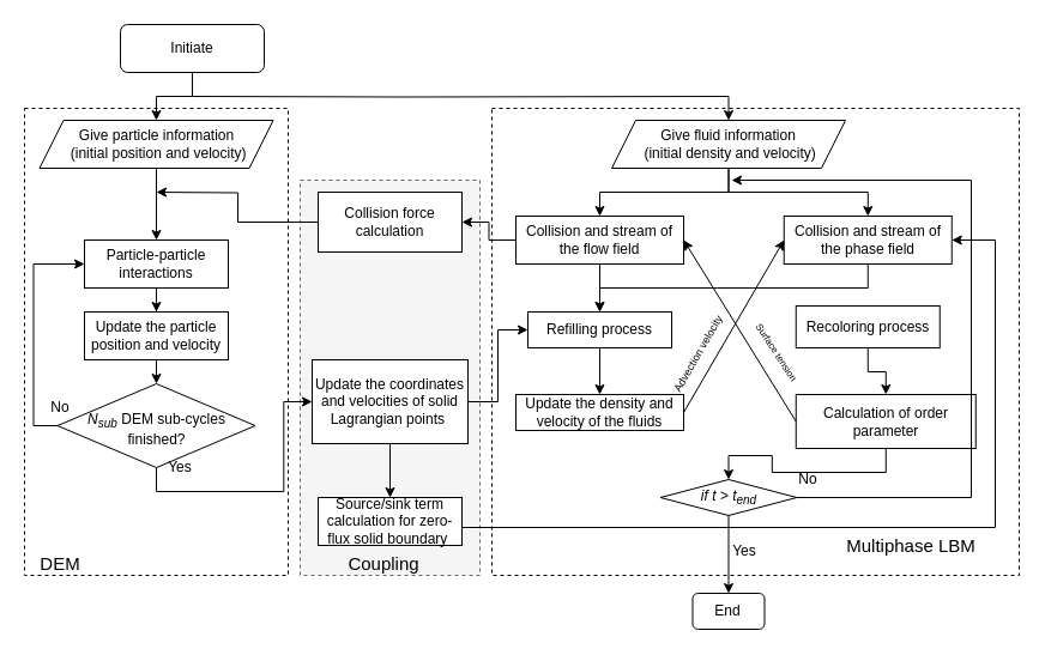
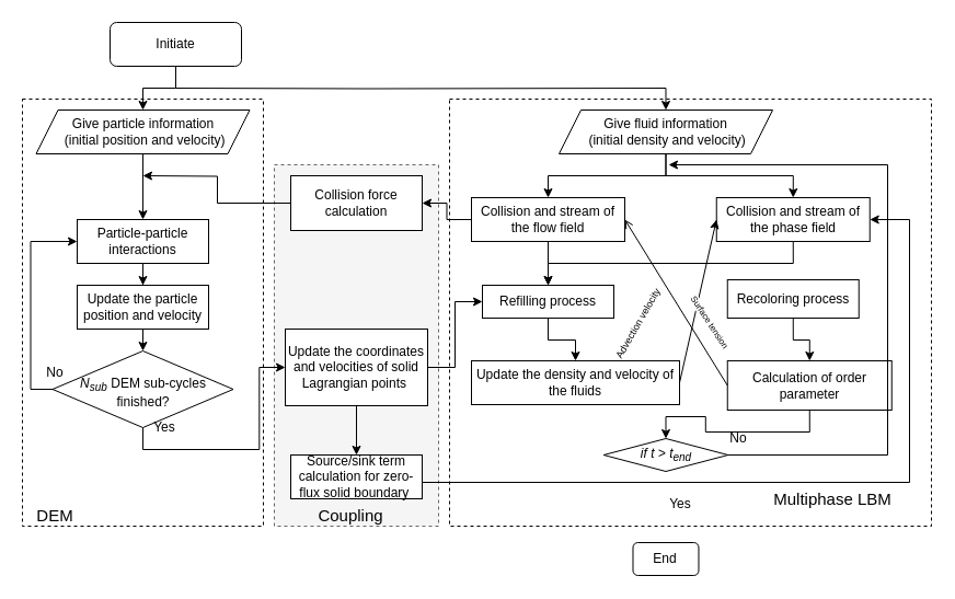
  <mxCell id="0" />
  <mxCell id="1" parent="0" />
  <mxCell id="2" value="" style="rounded=0;whiteSpace=wrap;html=1;dashed=1;fillColor=none;" vertex="1" parent="1"><mxGeometry x="410" y="90" width="440" height="390" as="geometry" /></mxCell>
  <mxCell id="3" value="" style="rounded=0;whiteSpace=wrap;html=1;dashed=1;fillColor=none;" vertex="1" parent="1"><mxGeometry x="20" y="90" width="220" height="390" as="geometry" /></mxCell>
  <mxCell id="4" value="" style="rounded=0;whiteSpace=wrap;html=1;dashed=1;fillColor=#f5f5f5;strokeColor=#666666;fontColor=#333333;" vertex="1" parent="1"><mxGeometry x="250" y="150" width="150" height="330" as="geometry" /></mxCell>
  <mxCell id="5" style="edgeStyle=orthogonalEdgeStyle;rounded=0;orthogonalLoop=1;jettySize=auto;html=1;entryX=0.5;entryY=0;entryDx=0;entryDy=0;" edge="1" parent="1" target="12"><mxGeometry relative="1" as="geometry"><mxPoint x="160" y="80" as="sourcePoint" /></mxGeometry></mxCell>
  <mxCell id="6" style="edgeStyle=orthogonalEdgeStyle;rounded=0;orthogonalLoop=1;jettySize=auto;html=1;exitX=0.5;exitY=1;exitDx=0;exitDy=0;entryX=0.5;entryY=0;entryDx=0;entryDy=0;" edge="1" parent="1" source="7" target="9"><mxGeometry relative="1" as="geometry" /></mxCell>
  <mxCell id="7" value="Initiate" style="rounded=1;whiteSpace=wrap;html=1;fontSize=12;glass=0;strokeWidth=1;shadow=0;" parent="1" vertex="1"><mxGeometry x="100" y="20" width="120" height="40" as="geometry" /></mxCell>
  <mxCell id="8" style="edgeStyle=orthogonalEdgeStyle;rounded=0;orthogonalLoop=1;jettySize=auto;html=1;exitX=0.5;exitY=1;exitDx=0;exitDy=0;entryX=0.5;entryY=0;entryDx=0;entryDy=0;" edge="1" parent="1" source="9" target="16"><mxGeometry relative="1" as="geometry" /></mxCell>
  <mxCell id="9" value="Give particle information&lt;br&gt;&amp;nbsp;(initial position and velocity)" style="shape=parallelogram;perimeter=parallelogramPerimeter;whiteSpace=wrap;html=1;fixedSize=1;" vertex="1" parent="1"><mxGeometry x="32.5" y="100" width="195" height="40" as="geometry" /></mxCell>
  <mxCell id="10" style="edgeStyle=orthogonalEdgeStyle;rounded=0;orthogonalLoop=1;jettySize=auto;html=1;exitX=0.5;exitY=1;exitDx=0;exitDy=0;entryX=0.5;entryY=0;entryDx=0;entryDy=0;" edge="1" parent="1" source="12" target="32"><mxGeometry relative="1" as="geometry" /></mxCell>
  <mxCell id="11" style="edgeStyle=orthogonalEdgeStyle;rounded=0;orthogonalLoop=1;jettySize=auto;html=1;exitX=0.5;exitY=1;exitDx=0;exitDy=0;entryX=0.5;entryY=0;entryDx=0;entryDy=0;" edge="1" parent="1" source="12" target="36"><mxGeometry relative="1" as="geometry" /></mxCell>
  <mxCell id="12" value="Give fluid information&lt;br&gt;&amp;nbsp;(initial density and velocity)" style="shape=parallelogram;perimeter=parallelogramPerimeter;whiteSpace=wrap;html=1;fixedSize=1;" vertex="1" parent="1"><mxGeometry x="510" y="100" width="195" height="40" as="geometry" /></mxCell>
  <mxCell id="13" style="edgeStyle=orthogonalEdgeStyle;rounded=0;orthogonalLoop=1;jettySize=auto;html=1;exitX=0.5;exitY=1;exitDx=0;exitDy=0;entryX=0.5;entryY=0;entryDx=0;entryDy=0;" edge="1" parent="1" source="14" target="22"><mxGeometry relative="1" as="geometry" /></mxCell>
  <mxCell id="14" value="Update the particle position and velocity" style="rounded=0;whiteSpace=wrap;html=1;" vertex="1" parent="1"><mxGeometry x="70" y="260" width="120" height="40" as="geometry" /></mxCell>
  <mxCell id="15" style="edgeStyle=orthogonalEdgeStyle;rounded=0;orthogonalLoop=1;jettySize=auto;html=1;exitX=0.5;exitY=1;exitDx=0;exitDy=0;" edge="1" parent="1" source="16" target="14"><mxGeometry relative="1" as="geometry" /></mxCell>
  <mxCell id="16" value="Particle-particle interactions" style="rounded=0;whiteSpace=wrap;html=1;" vertex="1" parent="1"><mxGeometry x="70" y="200" width="120" height="40" as="geometry" /></mxCell>
  <mxCell id="17" value="DEM" style="text;html=1;strokeColor=none;fillColor=none;align=center;verticalAlign=middle;whiteSpace=wrap;rounded=0;dashed=1;fontSize=15;" vertex="1" parent="1"><mxGeometry x="30" y="460" width="40" height="20" as="geometry" /></mxCell>
  <mxCell id="18" value="Multiphase LBM" style="text;html=1;strokeColor=none;fillColor=none;align=center;verticalAlign=middle;whiteSpace=wrap;rounded=0;dashed=1;fontSize=15;" vertex="1" parent="1"><mxGeometry x="705" y="445" width="110" height="20" as="geometry" /></mxCell>
  <mxCell id="19" value="Coupling" style="text;html=1;strokeColor=none;fillColor=none;align=center;verticalAlign=middle;whiteSpace=wrap;rounded=0;dashed=1;fontSize=15;" vertex="1" parent="1"><mxGeometry x="300" y="460" width="40" height="20" as="geometry" /></mxCell>
  <mxCell id="20" style="edgeStyle=orthogonalEdgeStyle;rounded=0;orthogonalLoop=1;jettySize=auto;html=1;exitX=0;exitY=0.5;exitDx=0;exitDy=0;entryX=0;entryY=0.5;entryDx=0;entryDy=0;" edge="1" parent="1" source="22" target="16"><mxGeometry relative="1" as="geometry" /></mxCell>
  <mxCell id="21" style="edgeStyle=orthogonalEdgeStyle;rounded=0;orthogonalLoop=1;jettySize=auto;html=1;exitX=0.5;exitY=1;exitDx=0;exitDy=0;entryX=0;entryY=0.5;entryDx=0;entryDy=0;" edge="1" parent="1" source="22" target="27"><mxGeometry relative="1" as="geometry" /></mxCell>
  <mxCell id="22" value="&lt;i&gt;N&lt;sub&gt;sub&lt;/sub&gt;&lt;/i&gt; DEM sub-cycles finished?" style="rhombus;whiteSpace=wrap;html=1;spacingTop=5;" vertex="1" parent="1"><mxGeometry x="47.5" y="320" width="165" height="70" as="geometry" /></mxCell>
  <mxCell id="23" style="edgeStyle=orthogonalEdgeStyle;rounded=0;orthogonalLoop=1;jettySize=auto;html=1;exitX=0;exitY=0.5;exitDx=0;exitDy=0;" edge="1" parent="1" source="24"><mxGeometry relative="1" as="geometry"><mxPoint x="130" y="160" as="targetPoint" /></mxGeometry></mxCell>
  <mxCell id="24" value="Collision force calculation" style="rounded=0;whiteSpace=wrap;html=1;" vertex="1" parent="1"><mxGeometry x="265" y="160" width="120" height="50" as="geometry" /></mxCell>
  <mxCell id="25" style="edgeStyle=orthogonalEdgeStyle;rounded=0;orthogonalLoop=1;jettySize=auto;html=1;exitX=0.5;exitY=1;exitDx=0;exitDy=0;entryX=0.5;entryY=0;entryDx=0;entryDy=0;" edge="1" parent="1" source="27" target="42"><mxGeometry relative="1" as="geometry" /></mxCell>
  <mxCell id="26" style="edgeStyle=orthogonalEdgeStyle;rounded=0;orthogonalLoop=1;jettySize=auto;html=1;exitX=1;exitY=0.5;exitDx=0;exitDy=0;entryX=0;entryY=0.5;entryDx=0;entryDy=0;" edge="1" parent="1" source="27" target="34"><mxGeometry relative="1" as="geometry" /></mxCell>
  <mxCell id="27" value="Update the coordinates and velocities of solid Lagrangian points&amp;nbsp;" style="rounded=0;whiteSpace=wrap;html=1;" vertex="1" parent="1"><mxGeometry x="260" y="300" width="130" height="70" as="geometry" /></mxCell>
  <mxCell id="28" value="Yes" style="text;html=1;strokeColor=none;fillColor=none;align=center;verticalAlign=middle;whiteSpace=wrap;rounded=0;" vertex="1" parent="1"><mxGeometry x="130" y="380" width="40" height="20" as="geometry" /></mxCell>
  <mxCell id="29" value="No" style="text;html=1;strokeColor=none;fillColor=none;align=center;verticalAlign=middle;whiteSpace=wrap;rounded=0;" vertex="1" parent="1"><mxGeometry x="30" y="330" width="40" height="20" as="geometry" /></mxCell>
  <mxCell id="30" style="edgeStyle=orthogonalEdgeStyle;rounded=0;orthogonalLoop=1;jettySize=auto;html=1;exitX=0;exitY=0.5;exitDx=0;exitDy=0;entryX=1;entryY=0.5;entryDx=0;entryDy=0;" edge="1" parent="1" source="32" target="24"><mxGeometry relative="1" as="geometry" /></mxCell>
  <mxCell id="31" style="edgeStyle=orthogonalEdgeStyle;rounded=0;orthogonalLoop=1;jettySize=auto;html=1;exitX=0.5;exitY=1;exitDx=0;exitDy=0;entryX=0.5;entryY=0;entryDx=0;entryDy=0;" edge="1" parent="1" source="32" target="34"><mxGeometry relative="1" as="geometry" /></mxCell>
  <mxCell id="32" value="Collision and stream of the flow field" style="rounded=0;whiteSpace=wrap;html=1;" vertex="1" parent="1"><mxGeometry x="430" y="180" width="140" height="40" as="geometry" /></mxCell>
  <mxCell id="33" style="edgeStyle=orthogonalEdgeStyle;rounded=0;orthogonalLoop=1;jettySize=auto;html=1;exitX=0.5;exitY=1;exitDx=0;exitDy=0;" edge="1" parent="1" source="34" target="43"><mxGeometry relative="1" as="geometry" /></mxCell>
  <mxCell id="34" value="Refilling process" style="rounded=0;whiteSpace=wrap;html=1;" vertex="1" parent="1"><mxGeometry x="440" y="260" width="120" height="30" as="geometry" /></mxCell>
  <mxCell id="35" style="edgeStyle=orthogonalEdgeStyle;rounded=0;orthogonalLoop=1;jettySize=auto;html=1;exitX=0.5;exitY=1;exitDx=0;exitDy=0;" edge="1" parent="1" source="36" target="34"><mxGeometry relative="1" as="geometry" /></mxCell>
  <mxCell id="36" value="Collision and stream of the phase field" style="rounded=0;whiteSpace=wrap;html=1;" vertex="1" parent="1"><mxGeometry x="653.75" y="180" width="140" height="40" as="geometry" /></mxCell>
  <mxCell id="37" style="edgeStyle=orthogonalEdgeStyle;rounded=0;orthogonalLoop=1;jettySize=auto;html=1;exitX=0.5;exitY=1;exitDx=0;exitDy=0;entryX=0.5;entryY=0;entryDx=0;entryDy=0;" edge="1" parent="1" source="38" target="40"><mxGeometry relative="1" as="geometry" /></mxCell>
  <mxCell id="38" value="Recoloring process" style="rounded=0;whiteSpace=wrap;html=1;" vertex="1" parent="1"><mxGeometry x="663.75" y="255" width="120" height="35" as="geometry" /></mxCell>
  <mxCell id="39" style="edgeStyle=orthogonalEdgeStyle;rounded=0;orthogonalLoop=1;jettySize=auto;html=1;exitX=0.5;exitY=1;exitDx=0;exitDy=0;entryX=0.5;entryY=0;entryDx=0;entryDy=0;" edge="1" parent="1" source="40" target="46"><mxGeometry relative="1" as="geometry" /></mxCell>
  <mxCell id="40" value="Calculation of order parameter" style="rounded=0;whiteSpace=wrap;html=1;" vertex="1" parent="1"><mxGeometry x="663.75" y="329" width="150" height="45" as="geometry" /></mxCell>
  <mxCell id="41" style="edgeStyle=orthogonalEdgeStyle;rounded=0;orthogonalLoop=1;jettySize=auto;html=1;exitX=1;exitY=0.5;exitDx=0;exitDy=0;entryX=1;entryY=0.5;entryDx=0;entryDy=0;" edge="1" parent="1" source="42" target="36"><mxGeometry relative="1" as="geometry"><Array as="points"><mxPoint x="830" y="440" /><mxPoint x="830" y="200" /></Array></mxGeometry></mxCell>
  <mxCell id="42" value="Source/sink term calculation for zero-flux solid boundary&amp;nbsp;" style="rounded=0;whiteSpace=wrap;html=1;" vertex="1" parent="1"><mxGeometry x="265" y="415" width="120" height="40" as="geometry" /></mxCell>
- <mxCell id="43" value="Update the density and velocity of the fluids" style="rounded=0;whiteSpace=wrap;html=1;" vertex="1" parent="1"><mxGeometry x="430" y="329" width="140" height="30" as="geometry" /></mxCell>
- <mxCell id="44" style="edgeStyle=orthogonalEdgeStyle;rounded=0;orthogonalLoop=1;jettySize=auto;html=1;exitX=0.5;exitY=1;exitDx=0;exitDy=0;entryX=0.5;entryY=0;entryDx=0;entryDy=0;" edge="1" parent="1" source="46" target="47"><mxGeometry relative="1" as="geometry" /></mxCell>
+ <mxCell id="43" value="Update the density and velocity of the fluids" style="rounded=0;whiteSpace=wrap;html=1;" vertex="1" parent="1"><mxGeometry x="430" y="329" width="190" height="40" as="geometry" /></mxCell>
  <mxCell id="45" style="edgeStyle=orthogonalEdgeStyle;rounded=0;orthogonalLoop=1;jettySize=auto;html=1;exitX=1;exitY=0.5;exitDx=0;exitDy=0;" edge="1" parent="1" source="46"><mxGeometry relative="1" as="geometry"><mxPoint x="610" y="150" as="targetPoint" /><Array as="points"><mxPoint x="810" y="415" /><mxPoint x="810" y="150" /></Array></mxGeometry></mxCell>
  <mxCell id="46" value="&lt;i&gt;if t &amp;gt; t&lt;sub&gt;end&lt;/sub&gt;&lt;/i&gt;" style="rhombus;whiteSpace=wrap;html=1;spacingTop=-1;" vertex="1" parent="1"><mxGeometry x="550.63" y="400" width="113.75" height="30" as="geometry" /></mxCell>
  <mxCell id="47" value="End" style="rounded=1;whiteSpace=wrap;html=1;" vertex="1" parent="1"><mxGeometry x="577.49" y="495" width="60" height="30" as="geometry" /></mxCell>
  <mxCell id="48" value="Yes" style="text;html=1;strokeColor=none;fillColor=none;align=center;verticalAlign=middle;whiteSpace=wrap;rounded=0;" vertex="1" parent="1"><mxGeometry x="601.25" y="450" width="40" height="20" as="geometry" /></mxCell>
  <mxCell id="49" value="No" style="text;html=1;strokeColor=none;fillColor=none;align=center;verticalAlign=middle;whiteSpace=wrap;rounded=0;" vertex="1" parent="1"><mxGeometry x="653.75" y="390" width="40" height="20" as="geometry" /></mxCell>
  <mxCell id="50" value="" style="endArrow=classic;html=1;entryX=0;entryY=0.5;entryDx=0;entryDy=0;exitX=1;exitY=0.5;exitDx=0;exitDy=0;" edge="1" parent="1" source="43" target="36"><mxGeometry width="50" height="50" relative="1" as="geometry"><mxPoint x="570" y="335" as="sourcePoint" /><mxPoint x="620" y="290" as="targetPoint" /></mxGeometry></mxCell>
- <mxCell id="51" value="" style="endArrow=classic;html=1;exitX=0;exitY=0.5;exitDx=0;exitDy=0;entryX=1;entryY=0.5;entryDx=0;entryDy=0;" edge="1" parent="1" source="40" target="32"><mxGeometry width="50" height="50" relative="1" as="geometry"><mxPoint x="630" y="340" as="sourcePoint" /><mxPoint x="680" y="290" as="targetPoint" /></mxGeometry></mxCell>
+ <mxCell id="51" value="" style="endArrow=open;html=1;exitX=0;exitY=0.5;exitDx=0;exitDy=0;entryX=1;entryY=0.5;entryDx=0;entryDy=0;" edge="1" parent="1" source="40" target="32"><mxGeometry width="50" height="50" relative="1" as="geometry"><mxPoint x="630" y="340" as="sourcePoint" /><mxPoint x="680" y="290" as="targetPoint" /></mxGeometry></mxCell>
  <mxCell id="52" value="Surface tension" style="text;html=1;strokeColor=none;fillColor=none;align=center;verticalAlign=middle;whiteSpace=wrap;rounded=0;rotation=57;spacing=0;fontSize=8;labelBackgroundColor=#ffffff;" vertex="1" parent="1"><mxGeometry x="619" y="284" width="57.75" height="20" as="geometry" /></mxCell>
  <mxCell id="53" value="&lt;font style=&quot;font-size: 9px&quot;&gt;Advection velocity&lt;/font&gt;" style="text;html=1;align=center;verticalAlign=middle;whiteSpace=wrap;rounded=0;rotation=-60;spacing=0;fontSize=7;labelBackgroundColor=none;" vertex="1" parent="1"><mxGeometry x="547" y="285" width="71.37" height="20" as="geometry" /></mxCell>
